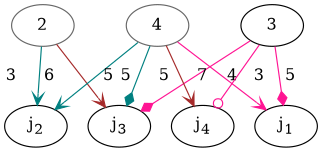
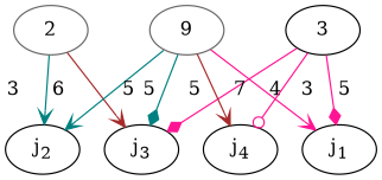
  digraph {
    splines=false
    edge [arrowhead=vee color=deeppink weight=5]
    n1 [label=<j<SUB>1</SUB>>]
    n2 [label=<j<SUB>2</SUB>>]
    n3 [label=<j<SUB>3</SUB>>]
    n4 [label=<j<SUB>4</SUB>>]
    2 [color=gray40]
    3 [color=black]
-   4 [color=gray40]
+   4 [color=gray40 label=9]
    2 -> n2 [color=teal label=3 weight=3]
    2 -> n3 [color=brown label=6 weight=6]
    3 -> n1 [arrowhead=diamond label=5]
    3 -> n3 [arrowhead=diamond label=4 weight=4]
    3 -> n4 [arrowhead=odot label=3 weight=3]
    4 -> n1 [label=7 weight=7]
    4 -> n2 [color=teal label=5]
    4 -> n3 [arrowhead=diamond color=teal label=5]
    4 -> n4 [color=brown label=5]
  }
